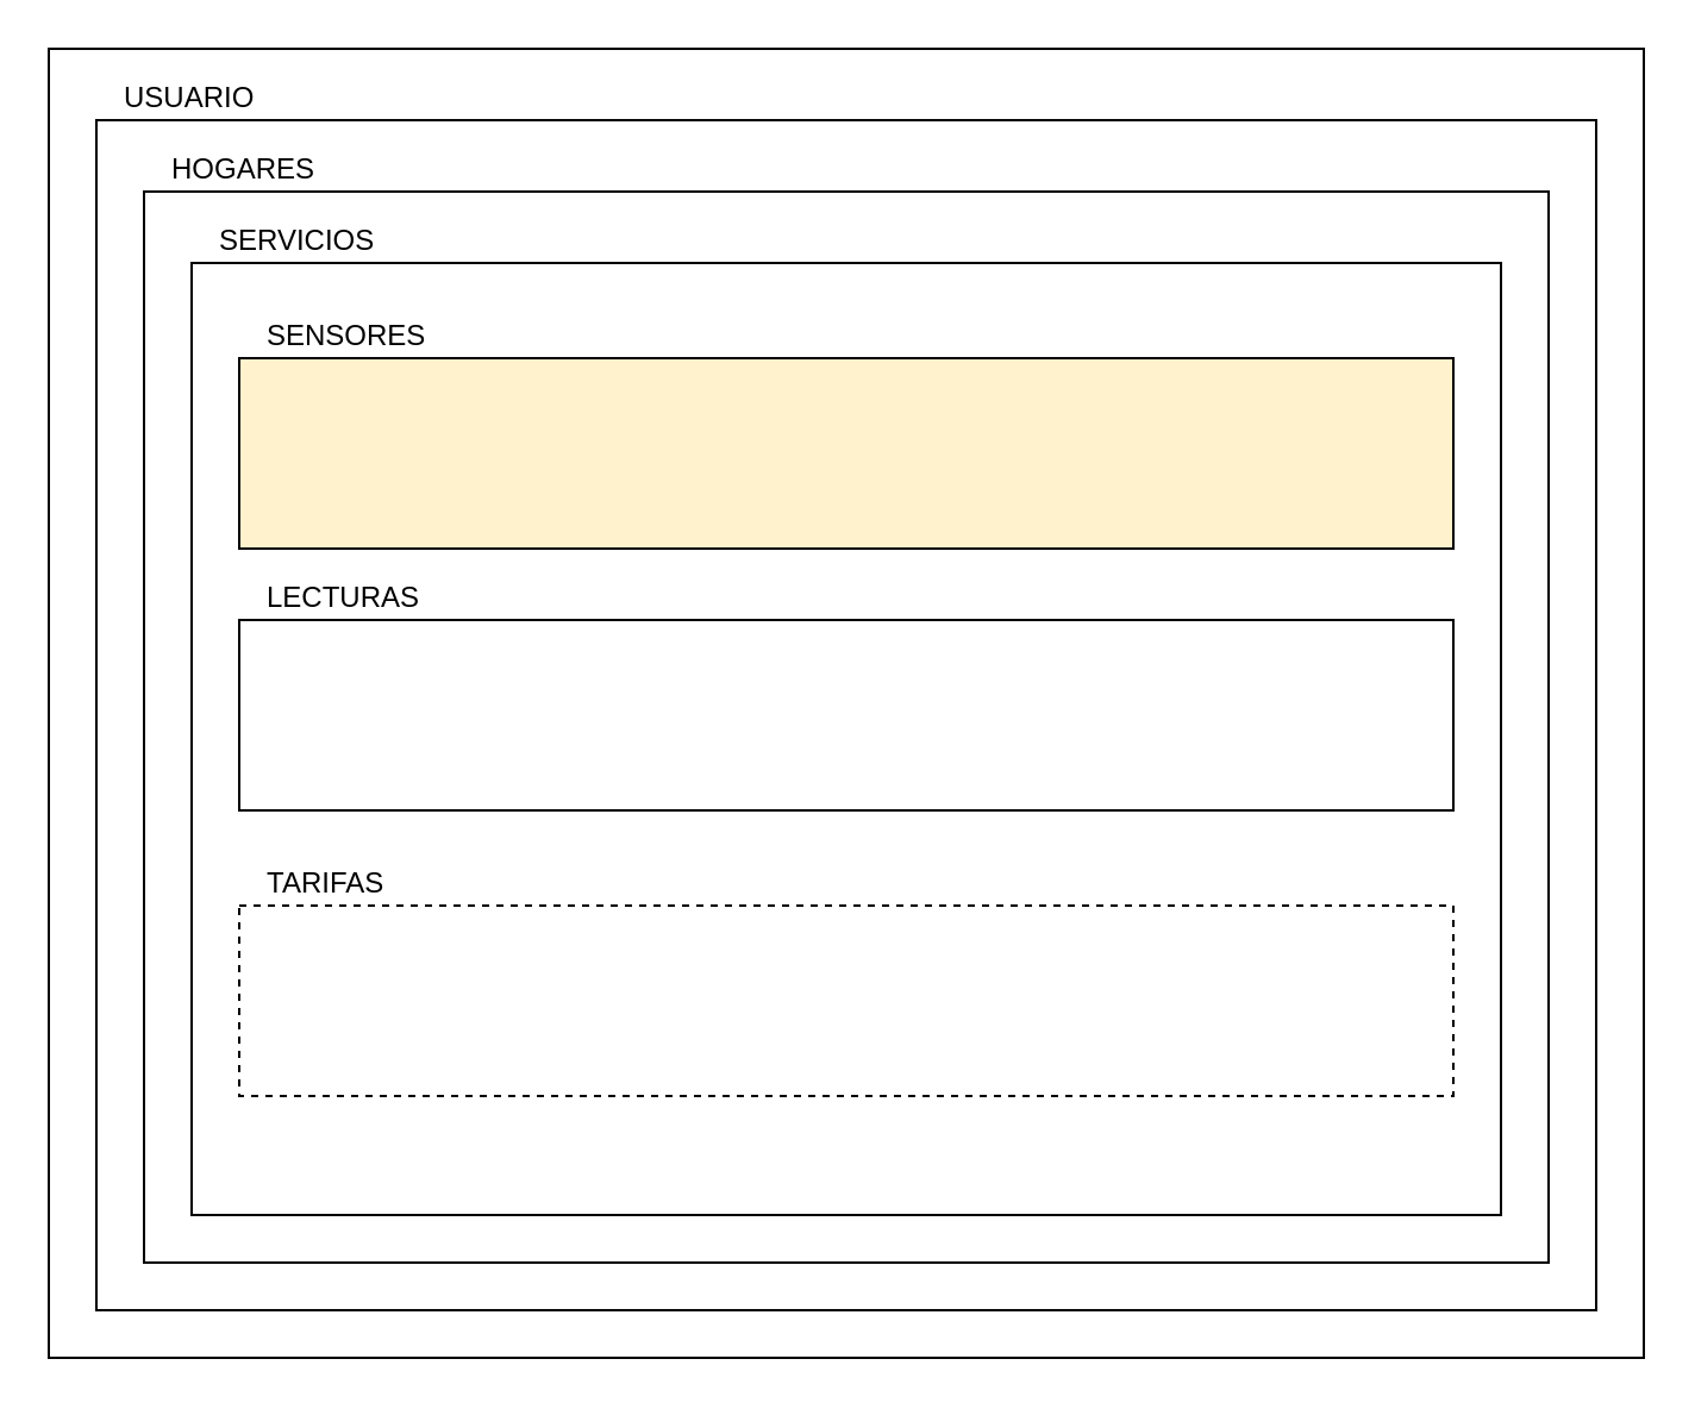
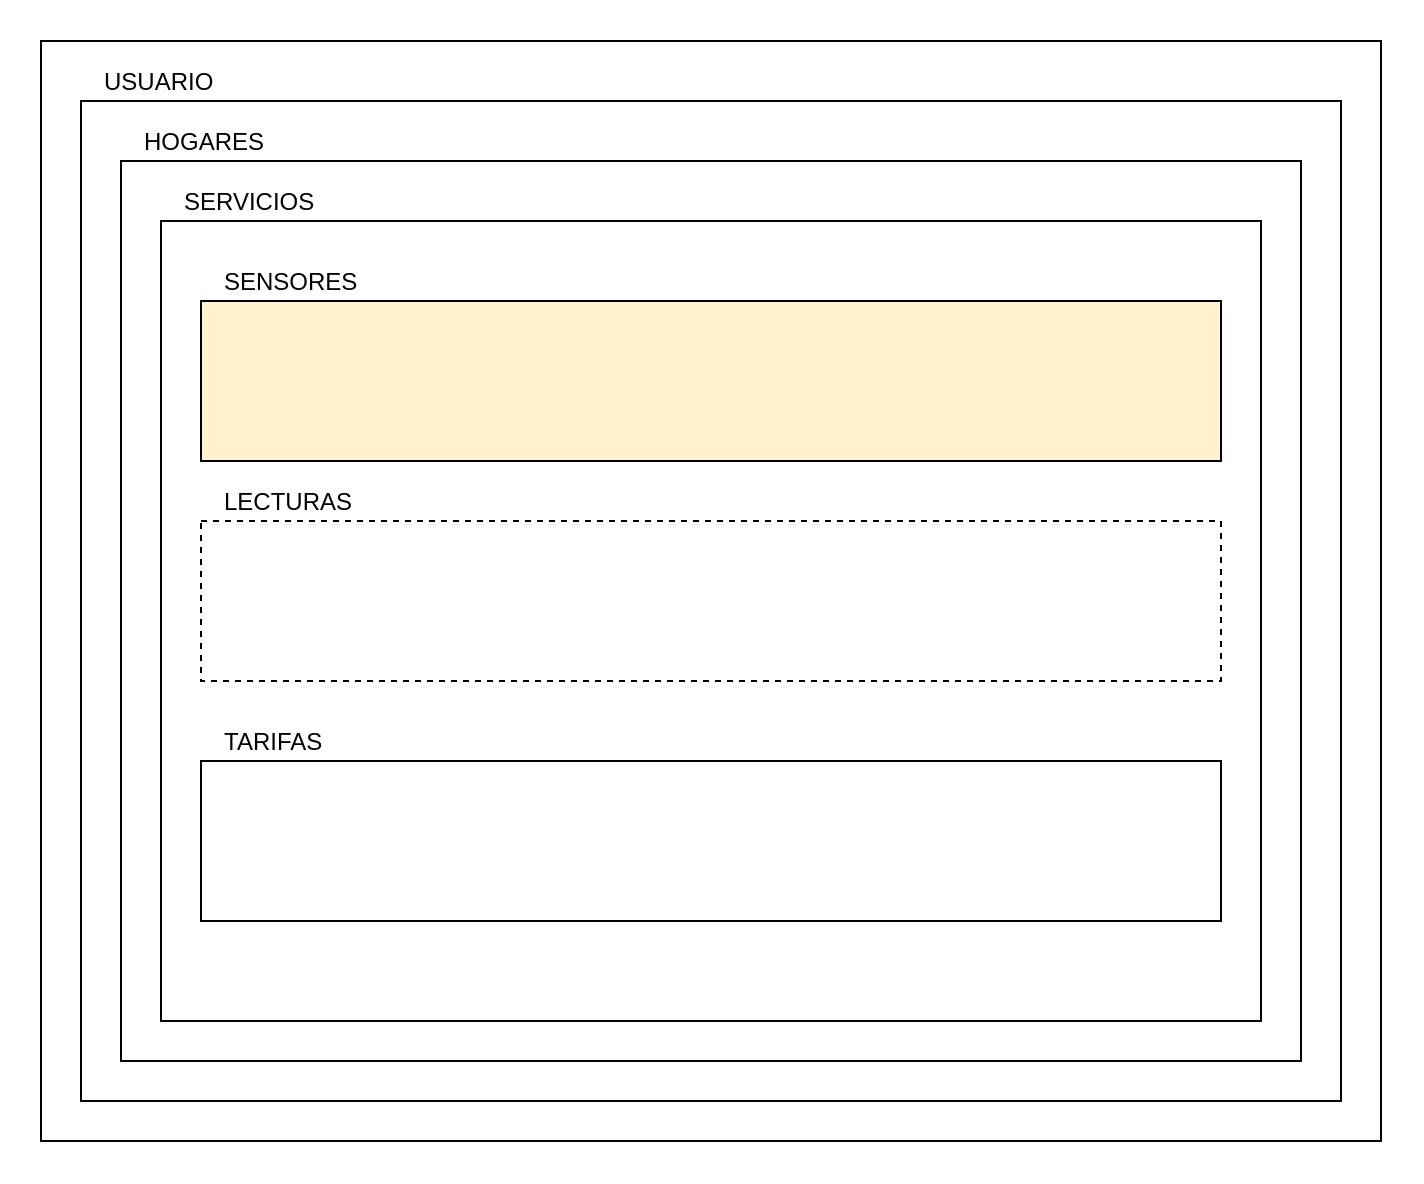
  <mxCell id="0" />
  <mxCell id="1" parent="0" />
  <mxCell id="2" value="" style="whiteSpace=wrap;html=1;align=left;verticalAlign=bottom;spacingLeft=10;spacingTop=0;labelPosition=center;verticalLabelPosition=top;" vertex="1" parent="1"><mxGeometry x="20" y="20" width="670" height="550" as="geometry" /></mxCell>
  <mxCell id="3" value="USUARIO" style="whiteSpace=wrap;html=1;align=left;verticalAlign=bottom;spacingLeft=10;spacingTop=0;labelPosition=center;verticalLabelPosition=top;" parent="1" vertex="1"><mxGeometry x="40" y="50" width="630" height="500" as="geometry" /></mxCell>
  <mxCell id="4" value="HOGARES" style="whiteSpace=wrap;html=1;align=left;verticalAlign=bottom;spacingLeft=10;spacingTop=0;labelPosition=center;verticalLabelPosition=top;" parent="1" vertex="1"><mxGeometry x="60" y="80" width="590" height="450" as="geometry" /></mxCell>
  <mxCell id="5" value="SERVICIOS" style="whiteSpace=wrap;html=1;align=left;verticalAlign=bottom;spacingLeft=10;spacingTop=0;labelPosition=center;verticalLabelPosition=top;" parent="1" vertex="1"><mxGeometry x="80" y="110" width="550" height="400" as="geometry" /></mxCell>
  <mxCell id="6" value="SENSORES" style="whiteSpace=wrap;html=1;align=left;verticalAlign=bottom;spacingLeft=10;spacingTop=0;labelPosition=center;verticalLabelPosition=top;fillColor=#fff2cc;" parent="1" vertex="1"><mxGeometry x="100" y="150" width="510" height="80" as="geometry" /></mxCell>
- <mxCell id="7" value="LECTURAS" style="whiteSpace=wrap;html=1;align=left;verticalAlign=bottom;spacingLeft=10;spacingTop=0;labelPosition=center;verticalLabelPosition=top;" parent="1" vertex="1"><mxGeometry x="100" y="260" width="510" height="80" as="geometry" /></mxCell>
- <mxCell id="8" value="TARIFAS" style="whiteSpace=wrap;html=1;align=left;verticalAlign=bottom;spacingLeft=10;spacingTop=0;labelPosition=center;verticalLabelPosition=top;dashed=1;" parent="1" vertex="1"><mxGeometry x="100" y="380" width="510" height="80" as="geometry" /></mxCell>
+ <mxCell id="7" value="LECTURAS" style="whiteSpace=wrap;html=1;align=left;verticalAlign=bottom;spacingLeft=10;spacingTop=0;labelPosition=center;verticalLabelPosition=top;dashed=1;" parent="1" vertex="1"><mxGeometry x="100" y="260" width="510" height="80" as="geometry" /></mxCell>
+ <mxCell id="8" value="TARIFAS" style="whiteSpace=wrap;html=1;align=left;verticalAlign=bottom;spacingLeft=10;spacingTop=0;labelPosition=center;verticalLabelPosition=top;" parent="1" vertex="1"><mxGeometry x="100" y="380" width="510" height="80" as="geometry" /></mxCell>
